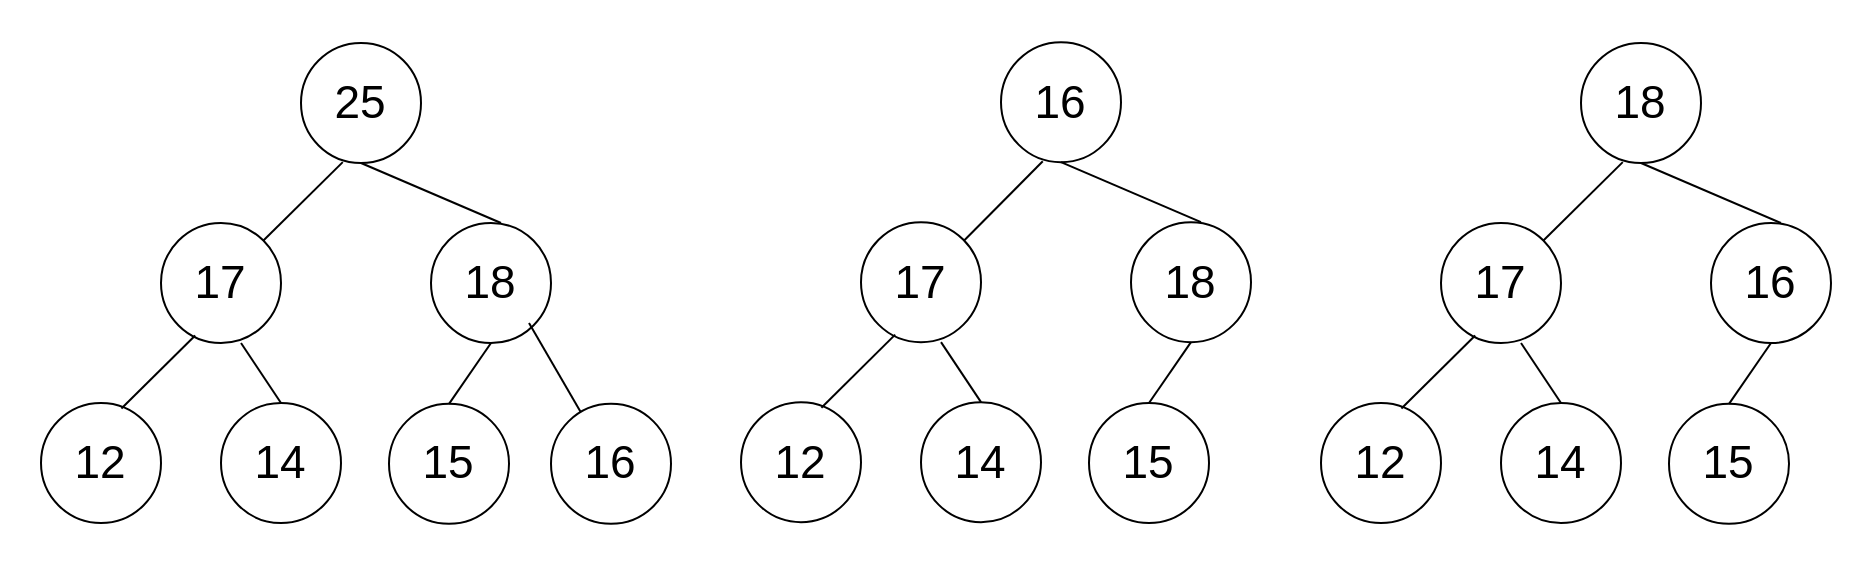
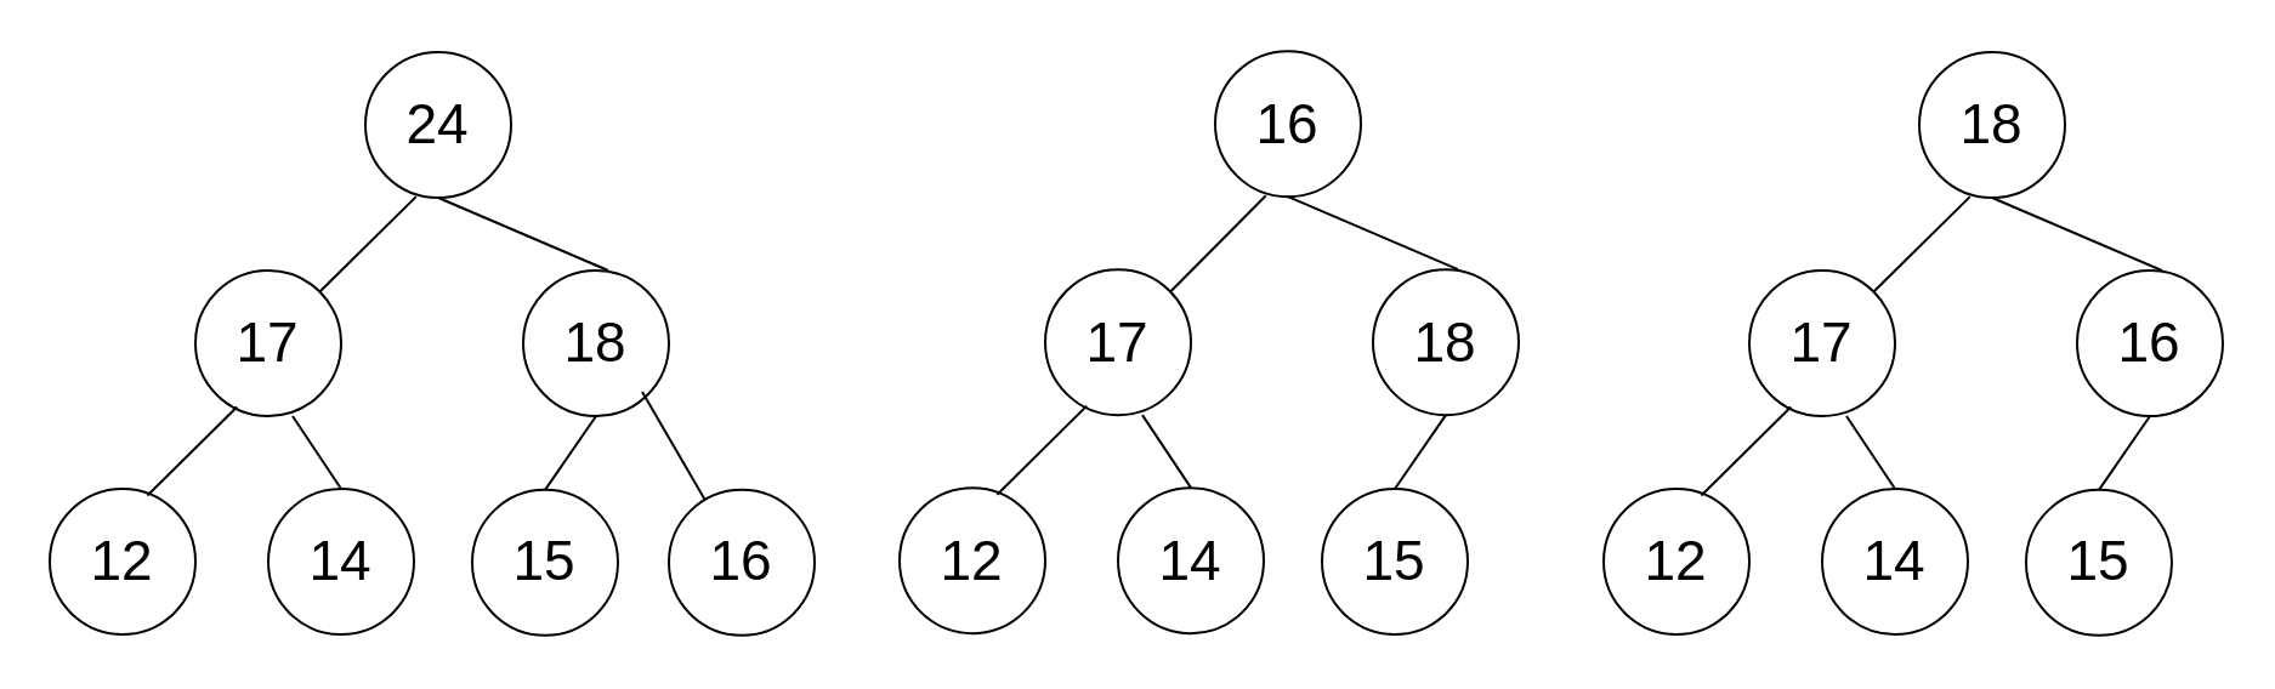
  <mxCell id="0" />
  <mxCell id="1" parent="0" />
- <mxCell id="2" value="&lt;font style=&quot;font-size: 23px&quot;&gt;25&lt;/font&gt;" style="ellipse;whiteSpace=wrap;html=1;aspect=fixed;fontSize=12;" vertex="1" parent="1"><mxGeometry x="150" y="21" width="60" height="60" as="geometry" /></mxCell>
+ <mxCell id="2" value="&lt;font style=&quot;font-size: 23px&quot;&gt;24&lt;/font&gt;" style="ellipse;whiteSpace=wrap;html=1;aspect=fixed;fontSize=12;" vertex="1" parent="1"><mxGeometry x="150" y="21" width="60" height="60" as="geometry" /></mxCell>
  <mxCell id="3" value="&lt;font style=&quot;font-size: 23px&quot;&gt;17&lt;/font&gt;" style="ellipse;whiteSpace=wrap;html=1;aspect=fixed;fontSize=12;" vertex="1" parent="1"><mxGeometry x="80" y="111" width="60" height="60" as="geometry" /></mxCell>
  <mxCell id="4" value="&lt;font&gt;&lt;font style=&quot;font-size: 23px&quot;&gt;18&lt;/font&gt;&lt;br&gt;&lt;/font&gt;" style="ellipse;whiteSpace=wrap;html=1;aspect=fixed;fontSize=12;" vertex="1" parent="1"><mxGeometry x="215" y="111" width="60" height="60" as="geometry" /></mxCell>
  <mxCell id="5" value="&lt;font style=&quot;font-size: 23px&quot;&gt;12&lt;/font&gt;" style="ellipse;whiteSpace=wrap;html=1;aspect=fixed;fontSize=12;" vertex="1" parent="1"><mxGeometry x="20" y="201" width="60" height="60" as="geometry" /></mxCell>
  <mxCell id="6" value="&lt;font style=&quot;font-size: 23px&quot;&gt;14&lt;/font&gt;" style="ellipse;whiteSpace=wrap;html=1;aspect=fixed;fontSize=12;" vertex="1" parent="1"><mxGeometry x="110" y="201" width="60" height="60" as="geometry" /></mxCell>
  <mxCell id="7" value="" style="endArrow=none;html=1;rounded=0;fontSize=23;entryX=0.5;entryY=1;entryDx=0;entryDy=0;" edge="1" parent="1" target="2"><mxGeometry width="50" height="50" relative="1" as="geometry"><mxPoint x="250" y="111" as="sourcePoint" /><mxPoint x="300" y="61" as="targetPoint" /></mxGeometry></mxCell>
  <mxCell id="8" value="" style="endArrow=none;html=1;rounded=0;fontSize=23;entryX=0.348;entryY=0.993;entryDx=0;entryDy=0;exitX=1;exitY=0;exitDx=0;exitDy=0;entryPerimeter=0;" edge="1" parent="1" source="3" target="2"><mxGeometry width="50" height="50" relative="1" as="geometry"><mxPoint x="260" y="121" as="sourcePoint" /><mxPoint x="190" y="91" as="targetPoint" /></mxGeometry></mxCell>
  <mxCell id="9" value="" style="endArrow=none;html=1;rounded=0;fontSize=23;entryX=0.285;entryY=0.937;entryDx=0;entryDy=0;exitX=1;exitY=0;exitDx=0;exitDy=0;entryPerimeter=0;" edge="1" parent="1" target="3"><mxGeometry width="50" height="50" relative="1" as="geometry"><mxPoint x="60.213" y="203.787" as="sourcePoint" /><mxPoint x="99.88" y="164.58" as="targetPoint" /></mxGeometry></mxCell>
  <mxCell id="10" value="" style="endArrow=none;html=1;rounded=0;fontSize=23;entryX=0.5;entryY=1;entryDx=0;entryDy=0;exitX=0.5;exitY=0;exitDx=0;exitDy=0;" edge="1" parent="1" source="6"><mxGeometry width="50" height="50" relative="1" as="geometry"><mxPoint x="190" y="201" as="sourcePoint" /><mxPoint x="120" y="171" as="targetPoint" /></mxGeometry></mxCell>
  <mxCell id="11" value="&lt;font style=&quot;font-size: 23px&quot;&gt;15&lt;br&gt;&lt;/font&gt;" style="ellipse;whiteSpace=wrap;html=1;aspect=fixed;fontSize=12;" vertex="1" parent="1"><mxGeometry x="194" y="201.42" width="60" height="60" as="geometry" /></mxCell>
  <mxCell id="12" value="" style="endArrow=none;html=1;rounded=0;fontSize=23;entryX=0.5;entryY=1;entryDx=0;entryDy=0;exitX=0.5;exitY=0;exitDx=0;exitDy=0;" edge="1" parent="1" source="11" target="4"><mxGeometry width="50" height="50" relative="1" as="geometry"><mxPoint x="374" y="211.42" as="sourcePoint" /><mxPoint x="284.88" y="171" as="targetPoint" /></mxGeometry></mxCell>
  <mxCell id="13" value="&lt;font style=&quot;font-size: 23px&quot;&gt;16&lt;/font&gt;" style="ellipse;whiteSpace=wrap;html=1;aspect=fixed;fontSize=12;" vertex="1" parent="1"><mxGeometry x="275" y="201.42" width="60" height="60" as="geometry" /></mxCell>
  <mxCell id="14" value="" style="endArrow=none;html=1;rounded=0;fontSize=23;entryX=0.5;entryY=1;entryDx=0;entryDy=0;" edge="1" parent="1" source="13"><mxGeometry width="50" height="50" relative="1" as="geometry"><mxPoint x="334" y="191" as="sourcePoint" /><mxPoint x="264" y="161" as="targetPoint" /></mxGeometry></mxCell>
  <mxCell id="15" value="&lt;font style=&quot;font-size: 23px&quot;&gt;16&lt;/font&gt;" style="ellipse;whiteSpace=wrap;html=1;aspect=fixed;fontSize=12;" vertex="1" parent="1"><mxGeometry x="500" y="20.58" width="60" height="60" as="geometry" /></mxCell>
  <mxCell id="16" value="&lt;font style=&quot;font-size: 23px&quot;&gt;17&lt;/font&gt;" style="ellipse;whiteSpace=wrap;html=1;aspect=fixed;fontSize=12;" vertex="1" parent="1"><mxGeometry x="430" y="110.58" width="60" height="60" as="geometry" /></mxCell>
  <mxCell id="17" value="&lt;font&gt;&lt;font style=&quot;font-size: 23px&quot;&gt;18&lt;/font&gt;&lt;br&gt;&lt;/font&gt;" style="ellipse;whiteSpace=wrap;html=1;aspect=fixed;fontSize=12;" vertex="1" parent="1"><mxGeometry x="565" y="110.58" width="60" height="60" as="geometry" /></mxCell>
  <mxCell id="18" value="&lt;font style=&quot;font-size: 23px&quot;&gt;12&lt;/font&gt;" style="ellipse;whiteSpace=wrap;html=1;aspect=fixed;fontSize=12;" vertex="1" parent="1"><mxGeometry x="370" y="200.58" width="60" height="60" as="geometry" /></mxCell>
  <mxCell id="19" value="&lt;font style=&quot;font-size: 23px&quot;&gt;14&lt;/font&gt;" style="ellipse;whiteSpace=wrap;html=1;aspect=fixed;fontSize=12;" vertex="1" parent="1"><mxGeometry x="460" y="200.58" width="60" height="60" as="geometry" /></mxCell>
  <mxCell id="20" value="" style="endArrow=none;html=1;rounded=0;fontSize=23;entryX=0.5;entryY=1;entryDx=0;entryDy=0;" edge="1" parent="1" target="15"><mxGeometry width="50" height="50" relative="1" as="geometry"><mxPoint x="600" y="110.58" as="sourcePoint" /><mxPoint x="650" y="60.58" as="targetPoint" /></mxGeometry></mxCell>
  <mxCell id="21" value="" style="endArrow=none;html=1;rounded=0;fontSize=23;entryX=0.348;entryY=0.993;entryDx=0;entryDy=0;exitX=1;exitY=0;exitDx=0;exitDy=0;entryPerimeter=0;" edge="1" parent="1" source="16" target="15"><mxGeometry width="50" height="50" relative="1" as="geometry"><mxPoint x="610" y="120.58" as="sourcePoint" /><mxPoint x="540" y="90.58" as="targetPoint" /></mxGeometry></mxCell>
  <mxCell id="22" value="" style="endArrow=none;html=1;rounded=0;fontSize=23;entryX=0.285;entryY=0.937;entryDx=0;entryDy=0;exitX=1;exitY=0;exitDx=0;exitDy=0;entryPerimeter=0;" edge="1" parent="1" target="16"><mxGeometry width="50" height="50" relative="1" as="geometry"><mxPoint x="410.213" y="203.367" as="sourcePoint" /><mxPoint x="449.88" y="164.16" as="targetPoint" /></mxGeometry></mxCell>
  <mxCell id="23" value="" style="endArrow=none;html=1;rounded=0;fontSize=23;entryX=0.5;entryY=1;entryDx=0;entryDy=0;exitX=0.5;exitY=0;exitDx=0;exitDy=0;" edge="1" parent="1" source="19"><mxGeometry width="50" height="50" relative="1" as="geometry"><mxPoint x="540" y="200.58" as="sourcePoint" /><mxPoint x="470" y="170.58" as="targetPoint" /></mxGeometry></mxCell>
  <mxCell id="24" value="&lt;font style=&quot;font-size: 23px&quot;&gt;15&lt;br&gt;&lt;/font&gt;" style="ellipse;whiteSpace=wrap;html=1;aspect=fixed;fontSize=12;" vertex="1" parent="1"><mxGeometry x="544" y="201" width="60" height="60" as="geometry" /></mxCell>
  <mxCell id="25" value="" style="endArrow=none;html=1;rounded=0;fontSize=23;entryX=0.5;entryY=1;entryDx=0;entryDy=0;exitX=0.5;exitY=0;exitDx=0;exitDy=0;" edge="1" parent="1" source="24" target="17"><mxGeometry width="50" height="50" relative="1" as="geometry"><mxPoint x="724" y="211" as="sourcePoint" /><mxPoint x="634.88" y="170.58" as="targetPoint" /></mxGeometry></mxCell>
  <mxCell id="26" value="&lt;font style=&quot;font-size: 23px&quot;&gt;18&lt;/font&gt;" style="ellipse;whiteSpace=wrap;html=1;aspect=fixed;fontSize=12;" vertex="1" parent="1"><mxGeometry x="790" y="21" width="60" height="60" as="geometry" /></mxCell>
  <mxCell id="27" value="&lt;font style=&quot;font-size: 23px&quot;&gt;17&lt;/font&gt;" style="ellipse;whiteSpace=wrap;html=1;aspect=fixed;fontSize=12;" vertex="1" parent="1"><mxGeometry x="720" y="111" width="60" height="60" as="geometry" /></mxCell>
  <mxCell id="28" value="&lt;font&gt;&lt;font style=&quot;font-size: 23px&quot;&gt;16&lt;/font&gt;&lt;br&gt;&lt;/font&gt;" style="ellipse;whiteSpace=wrap;html=1;aspect=fixed;fontSize=12;" vertex="1" parent="1"><mxGeometry x="855" y="111" width="60" height="60" as="geometry" /></mxCell>
  <mxCell id="29" value="&lt;font style=&quot;font-size: 23px&quot;&gt;12&lt;/font&gt;" style="ellipse;whiteSpace=wrap;html=1;aspect=fixed;fontSize=12;" vertex="1" parent="1"><mxGeometry x="660" y="201" width="60" height="60" as="geometry" /></mxCell>
  <mxCell id="30" value="&lt;font style=&quot;font-size: 23px&quot;&gt;14&lt;/font&gt;" style="ellipse;whiteSpace=wrap;html=1;aspect=fixed;fontSize=12;" vertex="1" parent="1"><mxGeometry x="750" y="201" width="60" height="60" as="geometry" /></mxCell>
  <mxCell id="31" value="" style="endArrow=none;html=1;rounded=0;fontSize=23;entryX=0.5;entryY=1;entryDx=0;entryDy=0;" edge="1" parent="1" target="26"><mxGeometry width="50" height="50" relative="1" as="geometry"><mxPoint x="890" y="111" as="sourcePoint" /><mxPoint x="940" y="61" as="targetPoint" /></mxGeometry></mxCell>
  <mxCell id="32" value="" style="endArrow=none;html=1;rounded=0;fontSize=23;entryX=0.348;entryY=0.993;entryDx=0;entryDy=0;exitX=1;exitY=0;exitDx=0;exitDy=0;entryPerimeter=0;" edge="1" parent="1" source="27" target="26"><mxGeometry width="50" height="50" relative="1" as="geometry"><mxPoint x="900" y="121" as="sourcePoint" /><mxPoint x="830" y="91" as="targetPoint" /></mxGeometry></mxCell>
  <mxCell id="33" value="" style="endArrow=none;html=1;rounded=0;fontSize=23;entryX=0.285;entryY=0.937;entryDx=0;entryDy=0;exitX=1;exitY=0;exitDx=0;exitDy=0;entryPerimeter=0;" edge="1" parent="1" target="27"><mxGeometry width="50" height="50" relative="1" as="geometry"><mxPoint x="700.213" y="203.787" as="sourcePoint" /><mxPoint x="739.88" y="164.58" as="targetPoint" /></mxGeometry></mxCell>
  <mxCell id="34" value="" style="endArrow=none;html=1;rounded=0;fontSize=23;entryX=0.5;entryY=1;entryDx=0;entryDy=0;exitX=0.5;exitY=0;exitDx=0;exitDy=0;" edge="1" parent="1" source="30"><mxGeometry width="50" height="50" relative="1" as="geometry"><mxPoint x="830" y="201" as="sourcePoint" /><mxPoint x="760" y="171" as="targetPoint" /></mxGeometry></mxCell>
  <mxCell id="35" value="&lt;font style=&quot;font-size: 23px&quot;&gt;15&lt;br&gt;&lt;/font&gt;" style="ellipse;whiteSpace=wrap;html=1;aspect=fixed;fontSize=12;" vertex="1" parent="1"><mxGeometry x="834" y="201.42" width="60" height="60" as="geometry" /></mxCell>
  <mxCell id="36" value="" style="endArrow=none;html=1;rounded=0;fontSize=23;entryX=0.5;entryY=1;entryDx=0;entryDy=0;exitX=0.5;exitY=0;exitDx=0;exitDy=0;" edge="1" parent="1" source="35" target="28"><mxGeometry width="50" height="50" relative="1" as="geometry"><mxPoint x="1014" y="211.42" as="sourcePoint" /><mxPoint x="924.88" y="171" as="targetPoint" /></mxGeometry></mxCell>
